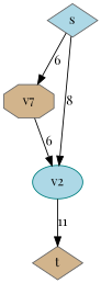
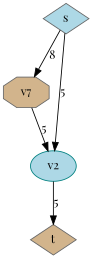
  digraph {
    fontname="Playfair Display"
    node [color=gray40 fillcolor=lightblue fontname="Playfair Display" shape=diamond style=filled]
    edge [fontname="Playfair Display"]
    s
    n2 [fillcolor=tan label=v7 shape=octagon]
    v2 [color=teal shape=ellipse]
    t [fillcolor=tan]
-   s -> n2 [label=6]
-   s -> v2 [label=8]
-   n2 -> v2 [label=6]
-   v2 -> t [label=11]
+   s -> n2 [label=8]
+   s -> v2 [label=5]
+   n2 -> v2 [label=5]
+   v2 -> t [label=5]
  }
